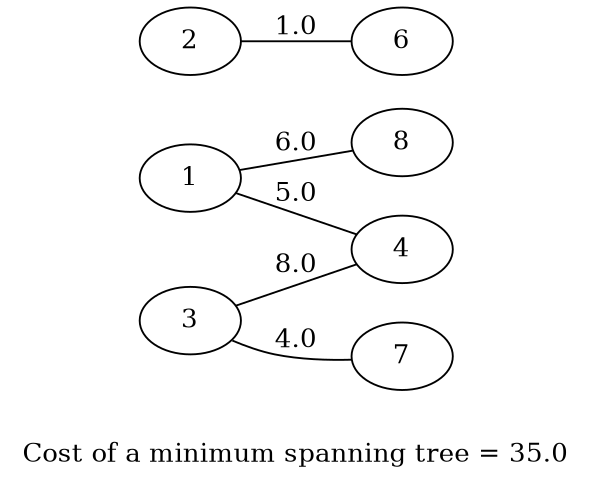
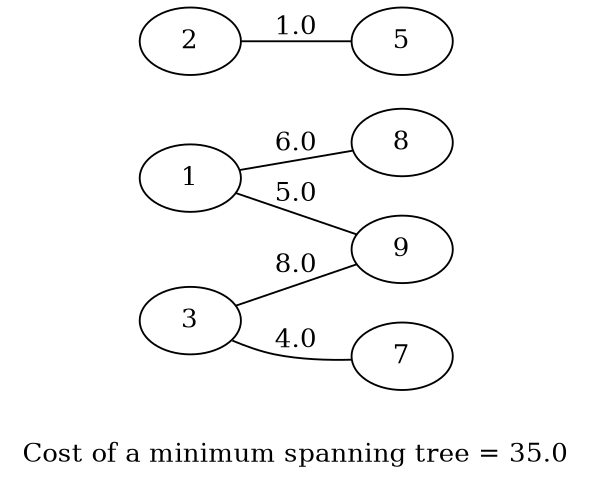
  graph {
    label="Cost of a minimum spanning tree = 35.0"
    rankdir=LR
    1
-   4
+   4 [label=9]
    8
    2
-   6
+   6 [label=5]
    3
    7
    1 -- 4 [label=5.0]
    1 -- 8 [label=6.0]
    2 -- 6 [label=1.0]
    3 -- 4 [label=8.0]
    3 -- 7 [label=4.0]
  }
